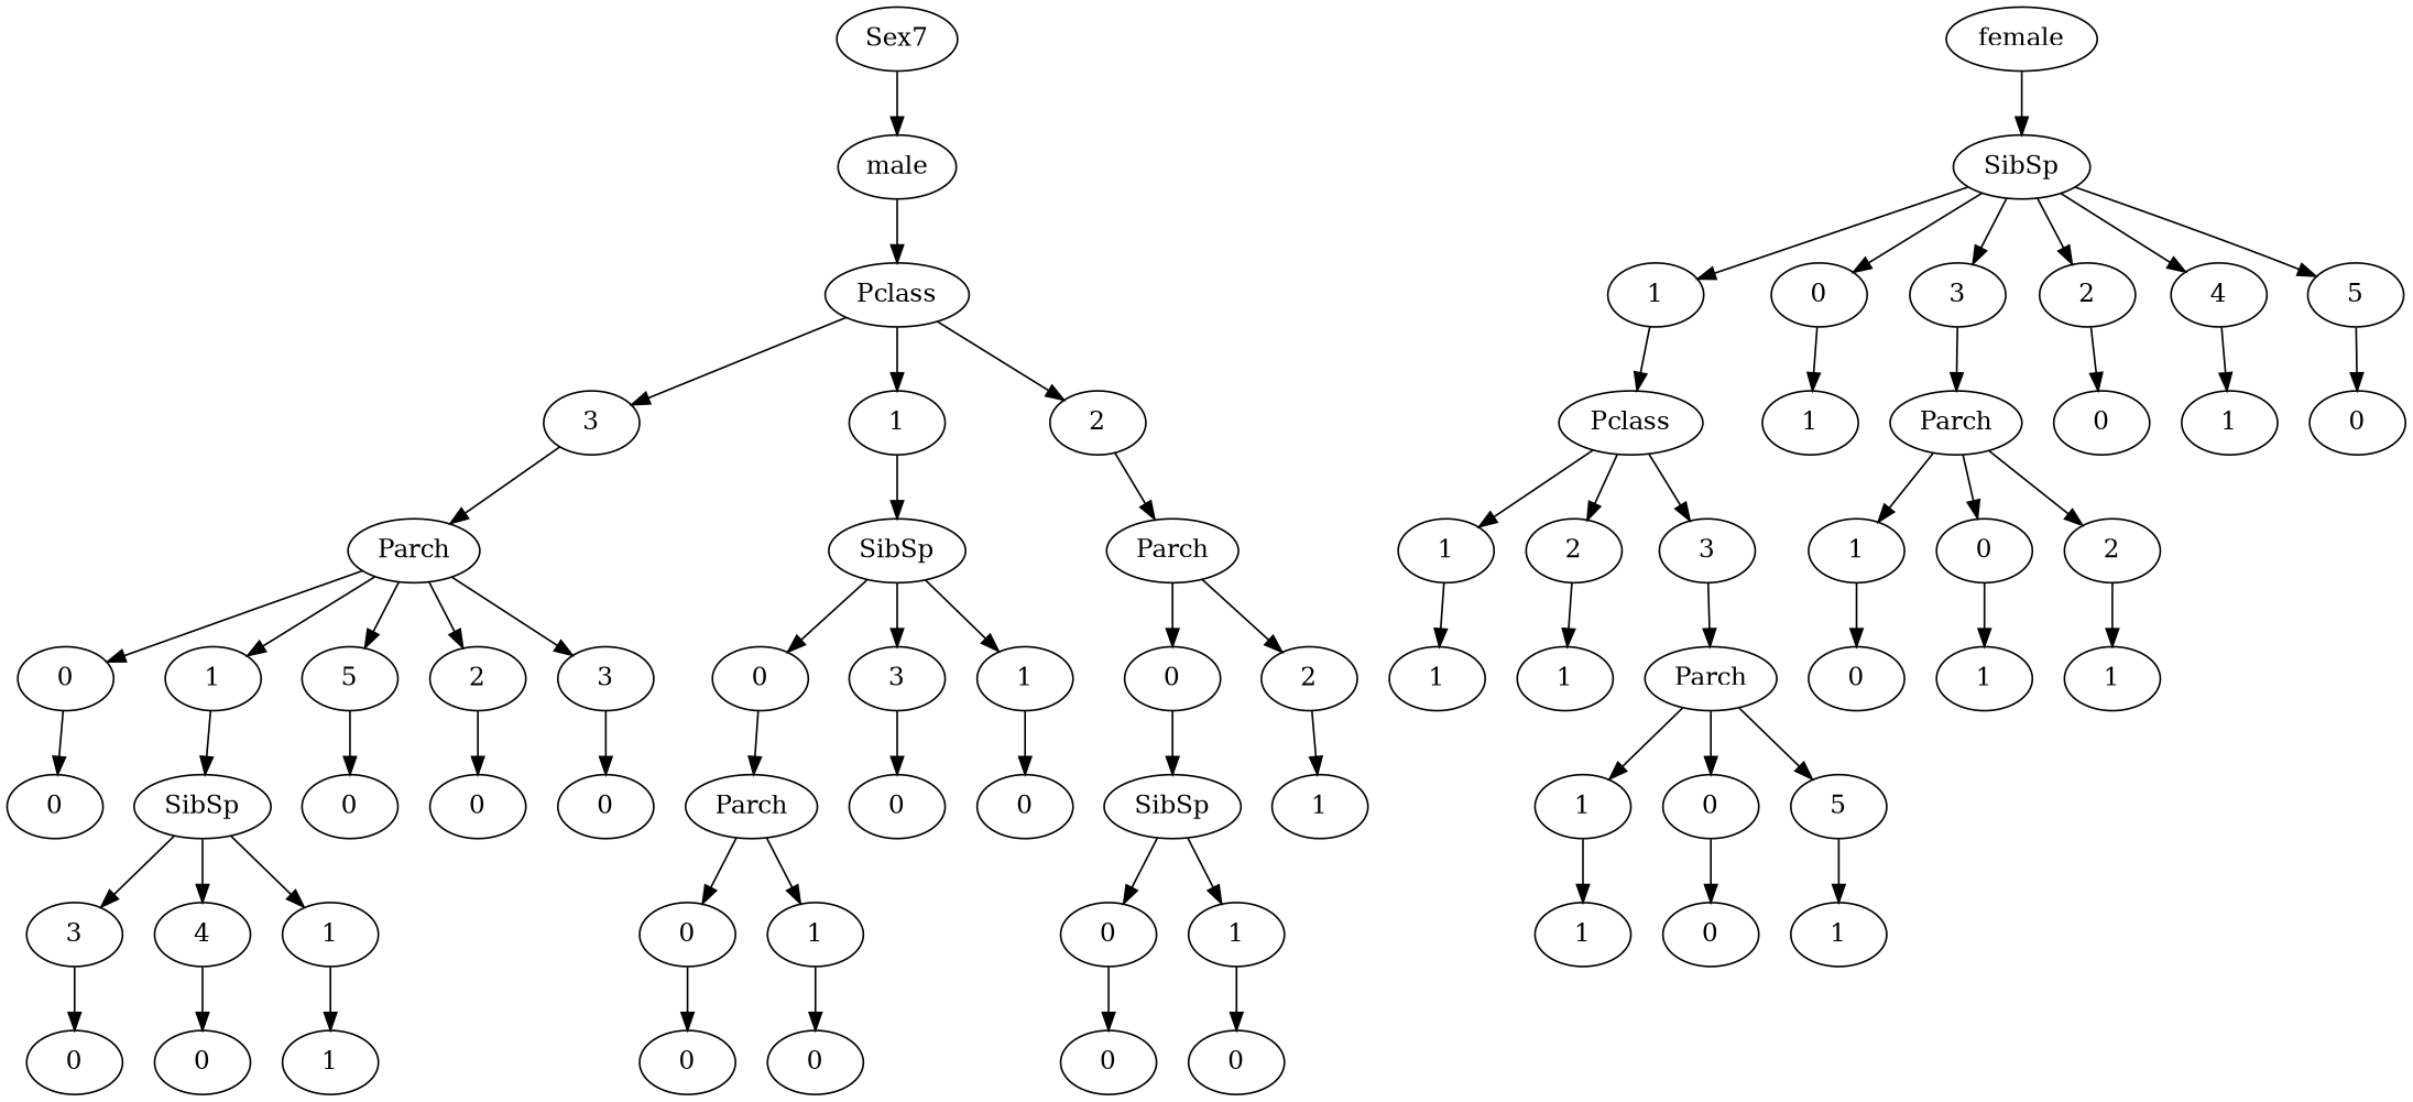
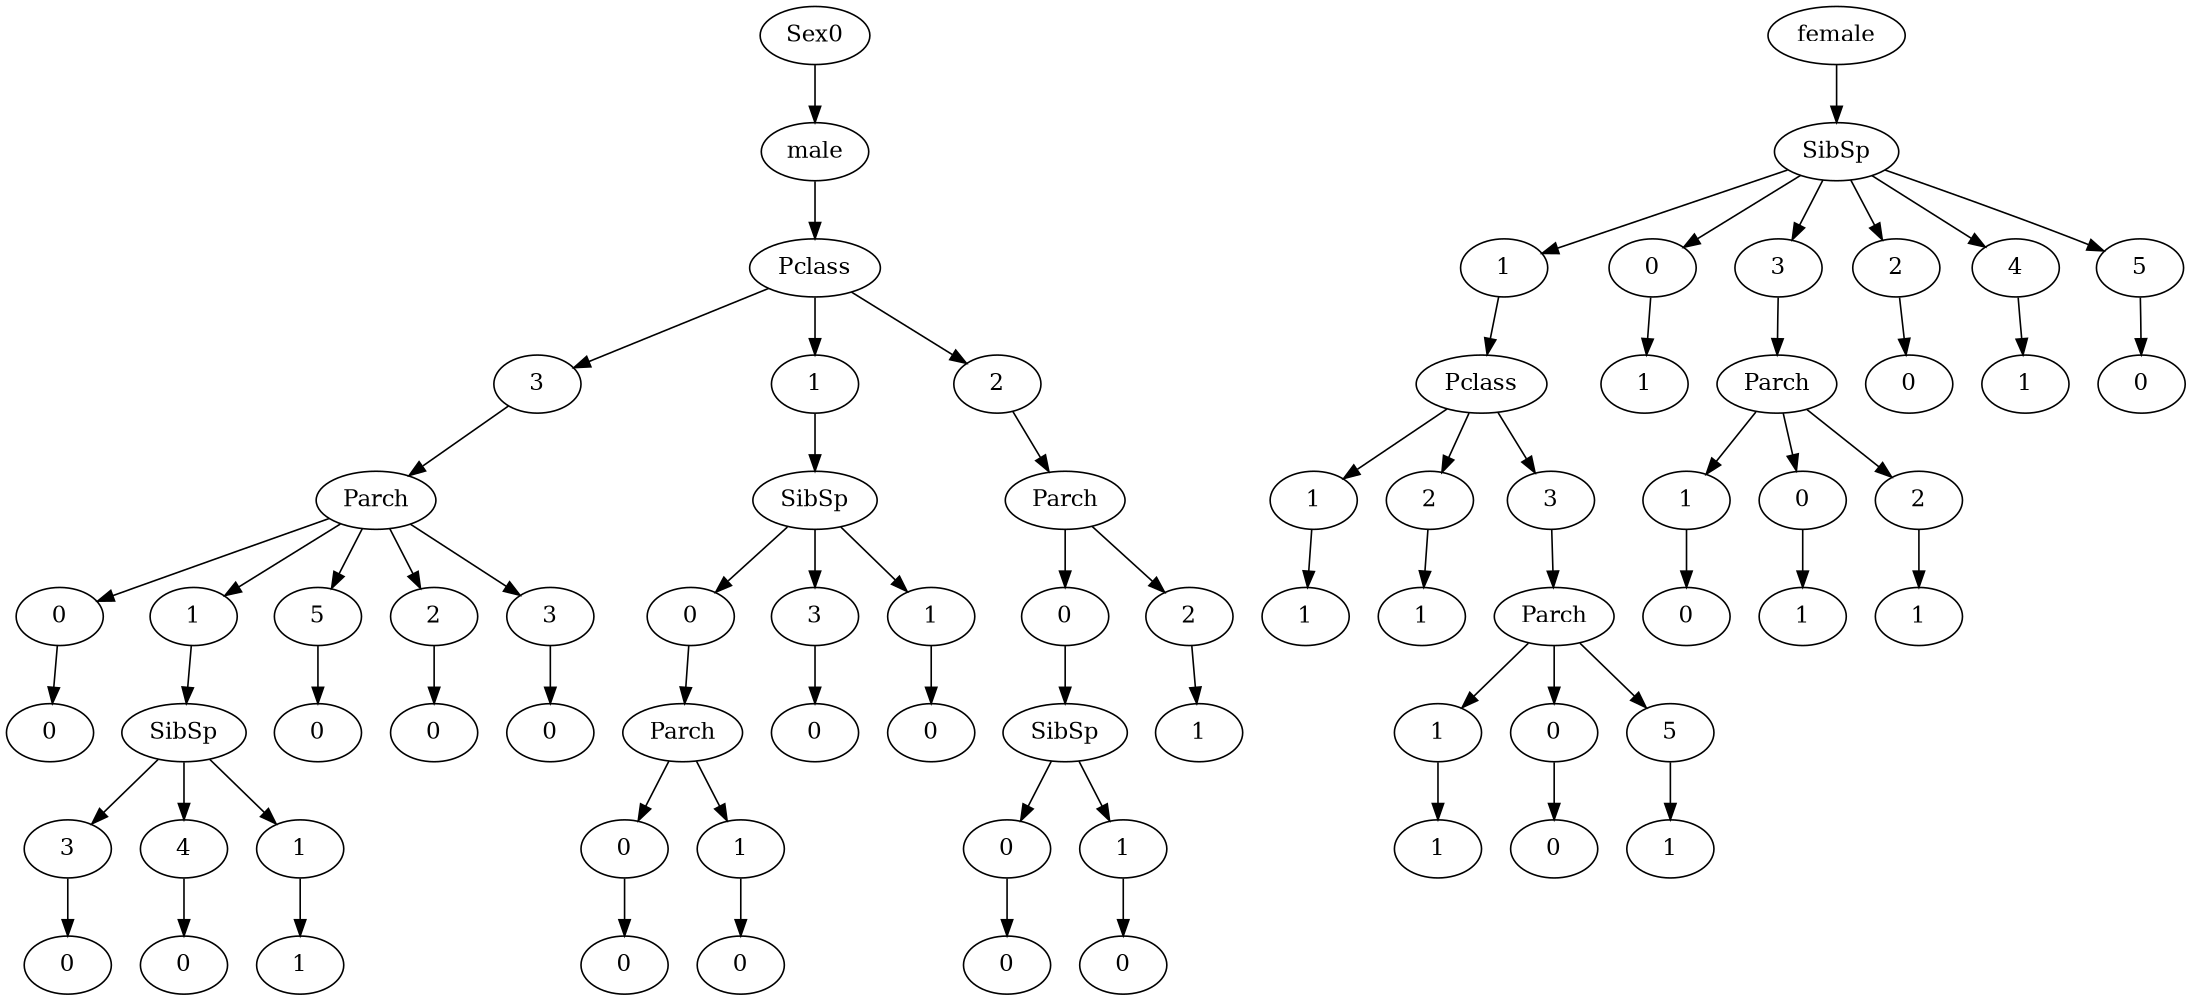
  digraph {
    n1 [label=male]
    n2 [label=Pclass]
    n3 [label=3]
    n4 [label=1]
    n5 [label=2]
-   Sex0 [label=Sex7]
+   Sex0
    n7 [label=female]
    n8 [label=SibSp]
    n9 [label=Parch]
    n10 [label=SibSp]
    n11 [label=Parch]
    n12 [label=0]
    n13 [label=1]
    n14 [label=5]
    n15 [label=2]
    n16 [label=3]
    n17 [label=0]
    n18 [label=SibSp]
    n19 [label=0]
    n20 [label=0]
    n21 [label=0]
    n22 [label=3]
    n23 [label=4]
    n24 [label=1]
    n25 [label=0]
    n26 [label=0]
    n27 [label=1]
    n28 [label=0]
    n29 [label=3]
    n30 [label=1]
    n31 [label=Parch]
    n32 [label=0]
    n33 [label=0]
    n34 [label=0]
    n35 [label=1]
    n36 [label=0]
    n37 [label=0]
    n38 [label=0]
    n39 [label=2]
    n40 [label=SibSp]
    n41 [label=1]
    n42 [label=0]
    n43 [label=1]
    n44 [label=0]
    n45 [label=0]
    n46 [label=1]
    n47 [label=0]
    n48 [label=3]
    n49 [label=2]
    n50 [label=4]
    n51 [label=5]
    n52 [label=Pclass]
    n53 [label=1]
    n54 [label=Parch]
    n55 [label=0]
    n56 [label=1]
    n57 [label=0]
    n58 [label=1]
    n59 [label=2]
    n60 [label=3]
    n61 [label=1]
    n62 [label=1]
    n63 [label=Parch]
    n64 [label=1]
    n65 [label=0]
    n66 [label=5]
    n67 [label=1]
    n68 [label=0]
    n69 [label=1]
    n70 [label=1]
    n71 [label=0]
    n72 [label=2]
    n73 [label=0]
    n74 [label=1]
    n75 [label=1]
    n1 -> n2
    n2 -> n3
    n2 -> n4
    n2 -> n5
    n3 -> n9
    n4 -> n10
    n5 -> n11
    Sex0 -> n1
    n7 -> n8
    n8 -> n46
    n8 -> n47
    n8 -> n48
    n8 -> n49
    n8 -> n50
    n8 -> n51
    n9 -> n12
    n9 -> n13
    n9 -> n14
    n9 -> n15
    n9 -> n16
    n10 -> n28
    n10 -> n29
    n10 -> n30
    n11 -> n38
    n11 -> n39
    n12 -> n17
    n13 -> n18
    n14 -> n19
    n15 -> n20
    n16 -> n21
    n18 -> n22
    n18 -> n23
    n18 -> n24
    n22 -> n25
    n23 -> n26
    n24 -> n27
    n28 -> n31
    n29 -> n32
    n30 -> n33
    n31 -> n34
    n31 -> n35
    n34 -> n36
    n35 -> n37
    n38 -> n40
    n39 -> n41
    n40 -> n42
    n40 -> n43
    n42 -> n44
    n43 -> n45
    n46 -> n52
    n47 -> n53
    n48 -> n54
    n49 -> n55
    n50 -> n56
    n51 -> n57
    n52 -> n58
    n52 -> n59
    n52 -> n60
    n54 -> n70
    n54 -> n71
    n54 -> n72
    n58 -> n61
    n59 -> n62
    n60 -> n63
    n63 -> n64
    n63 -> n65
    n63 -> n66
    n64 -> n67
    n65 -> n68
    n66 -> n69
    n70 -> n73
    n71 -> n74
    n72 -> n75
  }
